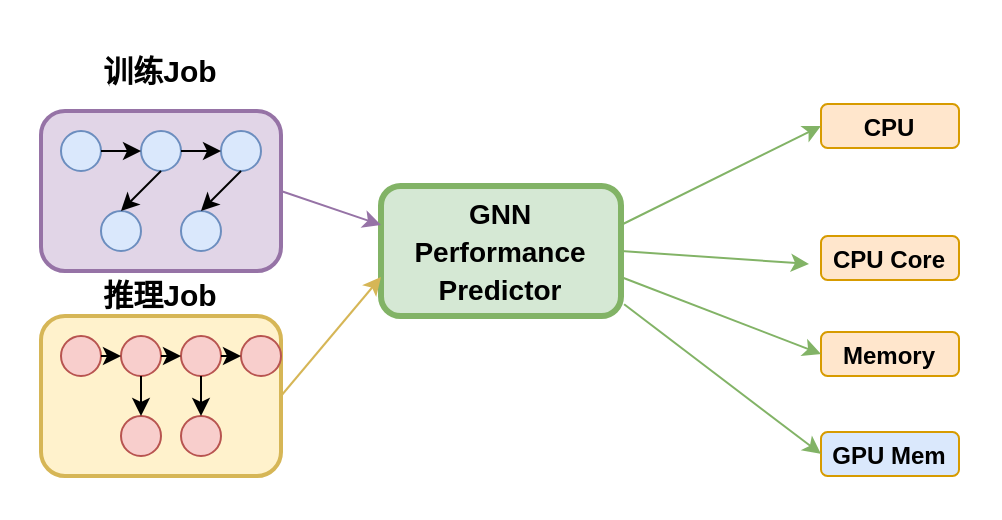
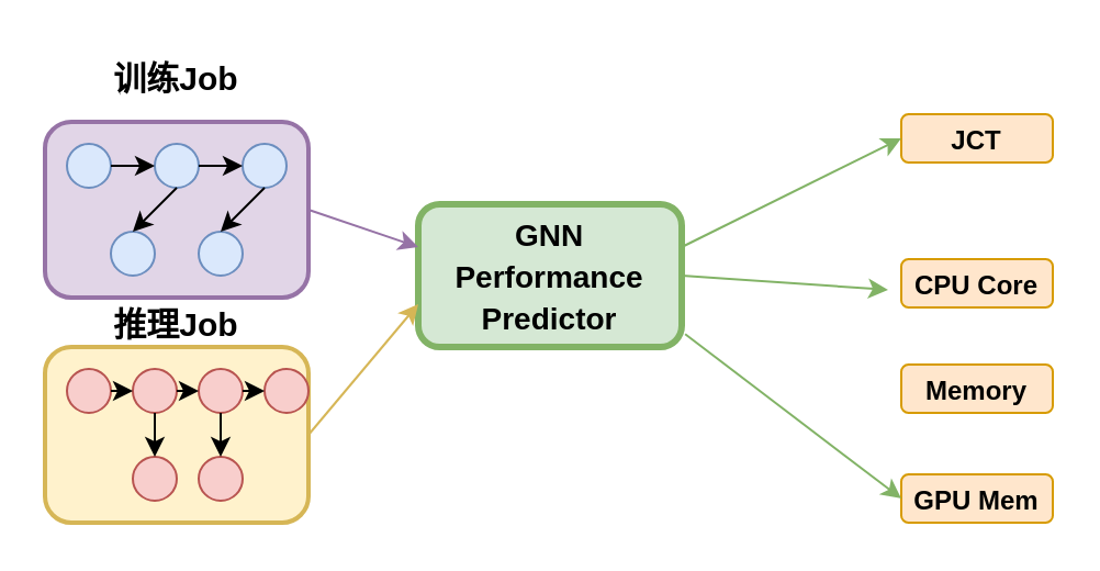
  <mxCell id="0" />
  <mxCell id="1" parent="0" />
  <mxCell id="2" value="" style="group" vertex="1" connectable="0" parent="1"><mxGeometry x="20" y="20" width="459" height="217.5" as="geometry" /></mxCell>
  <mxCell id="3" value="" style="rounded=1;whiteSpace=wrap;html=1;fillColor=#e1d5e7;strokeColor=#9673a6;strokeWidth=2;" parent="2" vertex="1"><mxGeometry y="35" width="120" height="80" as="geometry" /></mxCell>
  <mxCell id="4" value="&lt;font style=&quot;font-size: 15px;&quot;&gt;训练Job&lt;/font&gt;" style="text;html=1;strokeColor=none;fillColor=none;align=center;verticalAlign=middle;whiteSpace=wrap;rounded=0;fontSize=16;fontStyle=1;" parent="2" vertex="1"><mxGeometry x="30" width="60" height="30" as="geometry" /></mxCell>
  <mxCell id="5" value="" style="ellipse;whiteSpace=wrap;html=1;fillColor=#dae8fc;strokeColor=#6c8ebf;" parent="2" vertex="1"><mxGeometry x="10" y="45" width="20" height="20" as="geometry" /></mxCell>
  <mxCell id="6" value="" style="ellipse;whiteSpace=wrap;html=1;fillColor=#dae8fc;strokeColor=#6c8ebf;" parent="2" vertex="1"><mxGeometry x="50" y="45" width="20" height="20" as="geometry" /></mxCell>
  <mxCell id="7" value="" style="ellipse;whiteSpace=wrap;html=1;fillColor=#dae8fc;strokeColor=#6c8ebf;" parent="2" vertex="1"><mxGeometry x="90" y="45" width="20" height="20" as="geometry" /></mxCell>
  <mxCell id="8" value="" style="ellipse;whiteSpace=wrap;html=1;fillColor=#dae8fc;strokeColor=#6c8ebf;" parent="2" vertex="1"><mxGeometry x="30" y="85" width="20" height="20" as="geometry" /></mxCell>
  <mxCell id="9" value="" style="ellipse;whiteSpace=wrap;html=1;fillColor=#dae8fc;strokeColor=#6c8ebf;" parent="2" vertex="1"><mxGeometry x="70" y="85" width="20" height="20" as="geometry" /></mxCell>
  <mxCell id="10" value="" style="endArrow=classic;html=1;rounded=0;exitX=1;exitY=0.5;exitDx=0;exitDy=0;entryX=0;entryY=0.5;entryDx=0;entryDy=0;" parent="2" source="5" target="6" edge="1"><mxGeometry width="50" height="50" relative="1" as="geometry"><mxPoint x="310" y="285" as="sourcePoint" /><mxPoint x="360" y="235" as="targetPoint" /></mxGeometry></mxCell>
  <mxCell id="11" value="" style="endArrow=classic;html=1;rounded=0;exitX=1;exitY=0.5;exitDx=0;exitDy=0;entryX=0;entryY=0.5;entryDx=0;entryDy=0;" parent="2" source="6" target="7" edge="1"><mxGeometry width="50" height="50" relative="1" as="geometry"><mxPoint x="310" y="285" as="sourcePoint" /><mxPoint x="360" y="235" as="targetPoint" /></mxGeometry></mxCell>
  <mxCell id="12" value="" style="endArrow=classic;html=1;rounded=0;exitX=0.5;exitY=1;exitDx=0;exitDy=0;entryX=0.5;entryY=0;entryDx=0;entryDy=0;" parent="2" source="6" target="8" edge="1"><mxGeometry width="50" height="50" relative="1" as="geometry"><mxPoint x="310" y="285" as="sourcePoint" /><mxPoint x="360" y="235" as="targetPoint" /></mxGeometry></mxCell>
  <mxCell id="13" value="" style="endArrow=classic;html=1;rounded=0;exitX=0.5;exitY=1;exitDx=0;exitDy=0;entryX=0.5;entryY=0;entryDx=0;entryDy=0;" parent="2" source="7" target="9" edge="1"><mxGeometry width="50" height="50" relative="1" as="geometry"><mxPoint x="310" y="285" as="sourcePoint" /><mxPoint x="360" y="235" as="targetPoint" /></mxGeometry></mxCell>
  <mxCell id="14" value="" style="rounded=1;whiteSpace=wrap;html=1;fillColor=#fff2cc;strokeColor=#d6b656;strokeWidth=2;" parent="2" vertex="1"><mxGeometry y="137.5" width="120" height="80" as="geometry" /></mxCell>
  <mxCell id="15" value="&lt;font style=&quot;font-size: 15px;&quot;&gt;推理Job&lt;/font&gt;" style="text;html=1;strokeColor=none;fillColor=none;align=center;verticalAlign=middle;whiteSpace=wrap;rounded=0;fontSize=16;fontStyle=1;" parent="2" vertex="1"><mxGeometry x="30" y="112" width="60" height="30" as="geometry" /></mxCell>
  <mxCell id="16" value="" style="ellipse;whiteSpace=wrap;html=1;fillColor=#f8cecc;strokeColor=#b85450;" parent="2" vertex="1"><mxGeometry x="10" y="147.5" width="20" height="20" as="geometry" /></mxCell>
  <mxCell id="17" value="" style="ellipse;whiteSpace=wrap;html=1;fillColor=#f8cecc;strokeColor=#b85450;" parent="2" vertex="1"><mxGeometry x="40" y="147.5" width="20" height="20" as="geometry" /></mxCell>
  <mxCell id="18" value="" style="ellipse;whiteSpace=wrap;html=1;fillColor=#f8cecc;strokeColor=#b85450;" parent="2" vertex="1"><mxGeometry x="70" y="147.5" width="20" height="20" as="geometry" /></mxCell>
  <mxCell id="19" value="" style="ellipse;whiteSpace=wrap;html=1;fillColor=#f8cecc;strokeColor=#b85450;" parent="2" vertex="1"><mxGeometry x="100" y="147.5" width="20" height="20" as="geometry" /></mxCell>
  <mxCell id="20" value="" style="ellipse;whiteSpace=wrap;html=1;fillColor=#f8cecc;strokeColor=#b85450;" parent="2" vertex="1"><mxGeometry x="40" y="187.5" width="20" height="20" as="geometry" /></mxCell>
  <mxCell id="21" value="" style="ellipse;whiteSpace=wrap;html=1;fillColor=#f8cecc;strokeColor=#b85450;" parent="2" vertex="1"><mxGeometry x="70" y="187.5" width="20" height="20" as="geometry" /></mxCell>
  <mxCell id="22" value="" style="endArrow=classic;html=1;rounded=0;exitX=1;exitY=0.5;exitDx=0;exitDy=0;entryX=0;entryY=0.5;entryDx=0;entryDy=0;" parent="2" source="16" target="17" edge="1"><mxGeometry width="50" height="50" relative="1" as="geometry"><mxPoint x="310" y="227.5" as="sourcePoint" /><mxPoint x="360" y="177.5" as="targetPoint" /></mxGeometry></mxCell>
  <mxCell id="23" value="" style="endArrow=classic;html=1;rounded=0;exitX=1;exitY=0.5;exitDx=0;exitDy=0;entryX=0;entryY=0.5;entryDx=0;entryDy=0;" parent="2" source="17" target="18" edge="1"><mxGeometry width="50" height="50" relative="1" as="geometry"><mxPoint x="310" y="227.5" as="sourcePoint" /><mxPoint x="360" y="177.5" as="targetPoint" /></mxGeometry></mxCell>
  <mxCell id="24" value="" style="endArrow=classic;html=1;rounded=0;exitX=1;exitY=0.5;exitDx=0;exitDy=0;entryX=0;entryY=0.5;entryDx=0;entryDy=0;" parent="2" source="18" target="19" edge="1"><mxGeometry width="50" height="50" relative="1" as="geometry"><mxPoint x="310" y="227.5" as="sourcePoint" /><mxPoint x="360" y="177.5" as="targetPoint" /></mxGeometry></mxCell>
  <mxCell id="25" value="" style="endArrow=classic;html=1;rounded=0;exitX=0.5;exitY=1;exitDx=0;exitDy=0;entryX=0.5;entryY=0;entryDx=0;entryDy=0;" parent="2" source="17" target="20" edge="1"><mxGeometry width="50" height="50" relative="1" as="geometry"><mxPoint x="310" y="227.5" as="sourcePoint" /><mxPoint x="360" y="177.5" as="targetPoint" /></mxGeometry></mxCell>
  <mxCell id="26" value="" style="endArrow=classic;html=1;rounded=0;exitX=0.5;exitY=1;exitDx=0;exitDy=0;entryX=0.5;entryY=0;entryDx=0;entryDy=0;" parent="2" source="18" target="21" edge="1"><mxGeometry width="50" height="50" relative="1" as="geometry"><mxPoint x="310" y="227.5" as="sourcePoint" /><mxPoint x="360" y="177.5" as="targetPoint" /></mxGeometry></mxCell>
  <mxCell id="27" value="&lt;font style=&quot;font-size: 14px;&quot;&gt;GNN Performance&lt;br&gt;Predictor&lt;/font&gt;" style="rounded=1;whiteSpace=wrap;html=1;fillColor=#d5e8d4;strokeColor=#82b366;strokeWidth=3;fontSize=16;fontStyle=1;" parent="2" vertex="1"><mxGeometry x="170" y="72.5" width="120" height="65" as="geometry" /></mxCell>
  <mxCell id="28" value="" style="endArrow=classic;html=1;rounded=0;exitX=1;exitY=0.5;exitDx=0;exitDy=0;entryX=0;entryY=0.3;entryDx=0;entryDy=0;strokeWidth=1;strokeColor=#9673a6;" parent="2" source="3" target="27" edge="1"><mxGeometry width="50" height="50" relative="1" as="geometry"><mxPoint x="200" y="277.5" as="sourcePoint" /><mxPoint x="250" y="227.5" as="targetPoint" /></mxGeometry></mxCell>
  <mxCell id="29" value="" style="endArrow=classic;html=1;rounded=0;exitX=1;exitY=0.5;exitDx=0;exitDy=0;entryX=0;entryY=0.7;entryDx=0;entryDy=0;strokeWidth=1;strokeColor=#d6b656;" parent="2" source="14" target="27" edge="1"><mxGeometry width="50" height="50" relative="1" as="geometry"><mxPoint x="200" y="277.5" as="sourcePoint" /><mxPoint x="250" y="227.5" as="targetPoint" /></mxGeometry></mxCell>
- <mxCell id="30" value="&lt;font style=&quot;font-size: 12px;&quot;&gt;CPU&lt;/font&gt;" style="rounded=1;whiteSpace=wrap;html=1;fillColor=#ffe6cc;strokeColor=#d79b00;fontSize=14;fontStyle=1;" parent="2" vertex="1"><mxGeometry x="390" y="31.5" width="69" height="22" as="geometry" /></mxCell>
+ <mxCell id="30" value="&lt;font style=&quot;font-size: 12px;&quot;&gt;JCT&lt;/font&gt;" style="rounded=1;whiteSpace=wrap;html=1;fillColor=#ffe6cc;strokeColor=#d79b00;fontSize=14;fontStyle=1;" parent="2" vertex="1"><mxGeometry x="390" y="31.5" width="69" height="22" as="geometry" /></mxCell>
  <mxCell id="31" value="&lt;font style=&quot;font-size: 12px;&quot;&gt;Memory&lt;/font&gt;" style="rounded=1;whiteSpace=wrap;html=1;fillColor=#ffe6cc;strokeColor=#d79b00;fontSize=14;fontStyle=1;" parent="2" vertex="1"><mxGeometry x="390" y="145.5" width="69" height="22" as="geometry" /></mxCell>
  <mxCell id="32" value="" style="endArrow=classic;html=1;rounded=0;exitX=1;exitY=0.3;exitDx=0;exitDy=0;entryX=0;entryY=0.5;entryDx=0;entryDy=0;strokeWidth=1;strokeColor=#82b366;" parent="2" source="27" target="30" edge="1"><mxGeometry width="50" height="50" relative="1" as="geometry"><mxPoint x="200" y="277.5" as="sourcePoint" /><mxPoint x="250" y="227.5" as="targetPoint" /></mxGeometry></mxCell>
- <mxCell id="33" value="" style="endArrow=classic;html=1;rounded=0;exitX=1;exitY=0.7;exitDx=0;exitDy=0;entryX=0;entryY=0.5;entryDx=0;entryDy=0;strokeWidth=1;strokeColor=#82b366;" parent="2" source="27" target="31" edge="1"><mxGeometry width="50" height="50" relative="1" as="geometry"><mxPoint x="200" y="277.5" as="sourcePoint" /><mxPoint x="250" y="227.5" as="targetPoint" /></mxGeometry></mxCell>
  <mxCell id="34" value="&lt;font style=&quot;font-size: 12px;&quot;&gt;CPU Core&lt;/font&gt;" style="rounded=1;whiteSpace=wrap;html=1;fillColor=#ffe6cc;strokeColor=#d79b00;fontSize=14;fontStyle=1;" vertex="1" parent="2"><mxGeometry x="390" y="97.5" width="69" height="22" as="geometry" /></mxCell>
- <mxCell id="35" value="&lt;font style=&quot;font-size: 12px;&quot;&gt;GPU Mem&lt;/font&gt;" style="rounded=1;whiteSpace=wrap;html=1;fillColor=#dae8fc;strokeColor=#d79b00;fontSize=14;fontStyle=1;" vertex="1" parent="2"><mxGeometry x="390" y="195.5" width="69" height="22" as="geometry" /></mxCell>
+ <mxCell id="35" value="&lt;font style=&quot;font-size: 12px;&quot;&gt;GPU Mem&lt;/font&gt;" style="rounded=1;whiteSpace=wrap;html=1;fillColor=#ffe6cc;strokeColor=#d79b00;fontSize=14;fontStyle=1;" vertex="1" parent="2"><mxGeometry x="390" y="195.5" width="69" height="22" as="geometry" /></mxCell>
  <mxCell id="36" value="" style="endArrow=classic;html=1;rounded=0;exitX=1;exitY=0.5;exitDx=0;exitDy=0;entryX=-0.087;entryY=0.636;entryDx=0;entryDy=0;strokeWidth=1;strokeColor=#82b366;entryPerimeter=0;" edge="1" parent="2" source="27" target="34"><mxGeometry width="50" height="50" relative="1" as="geometry"><mxPoint x="340" y="137.5" as="sourcePoint" /><mxPoint x="410" y="77.5" as="targetPoint" /></mxGeometry></mxCell>
  <mxCell id="37" value="" style="endArrow=classic;html=1;rounded=0;exitX=1.013;exitY=0.91;exitDx=0;exitDy=0;entryX=0;entryY=0.5;entryDx=0;entryDy=0;strokeWidth=1;strokeColor=#82b366;exitPerimeter=0;" edge="1" parent="2" source="27" target="35"><mxGeometry width="50" height="50" relative="1" as="geometry"><mxPoint x="360" y="128.5" as="sourcePoint" /><mxPoint x="424" y="117.5" as="targetPoint" /></mxGeometry></mxCell>
